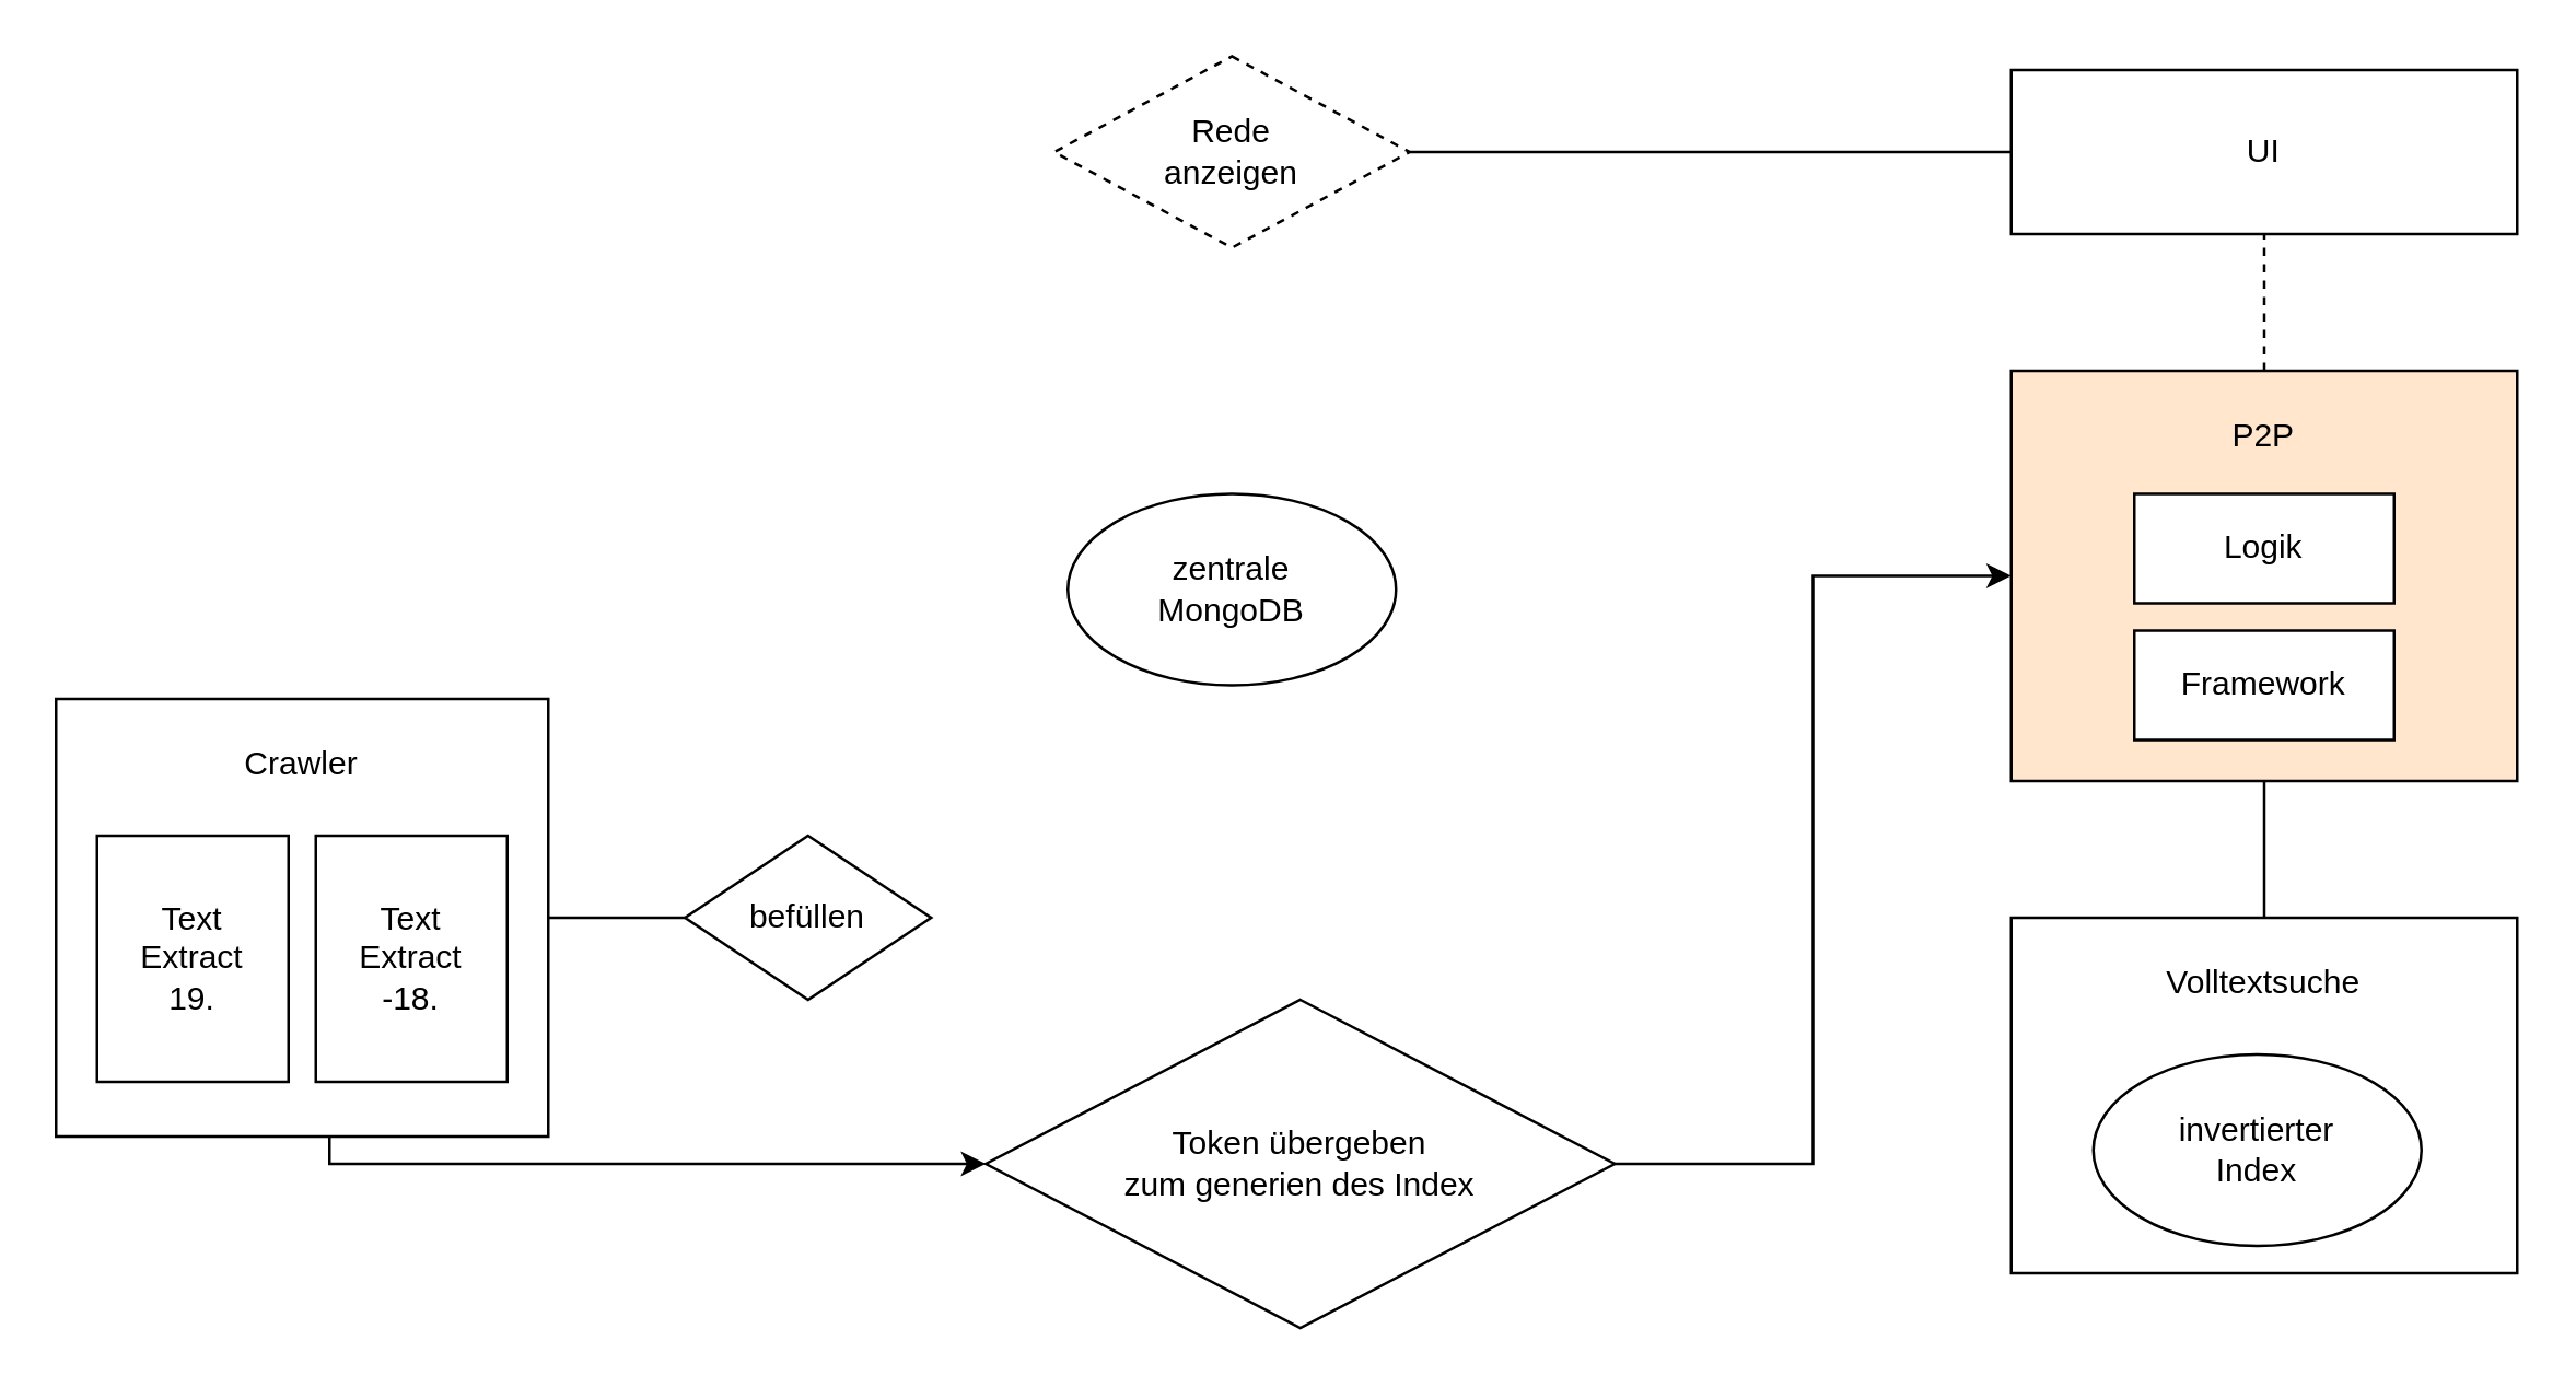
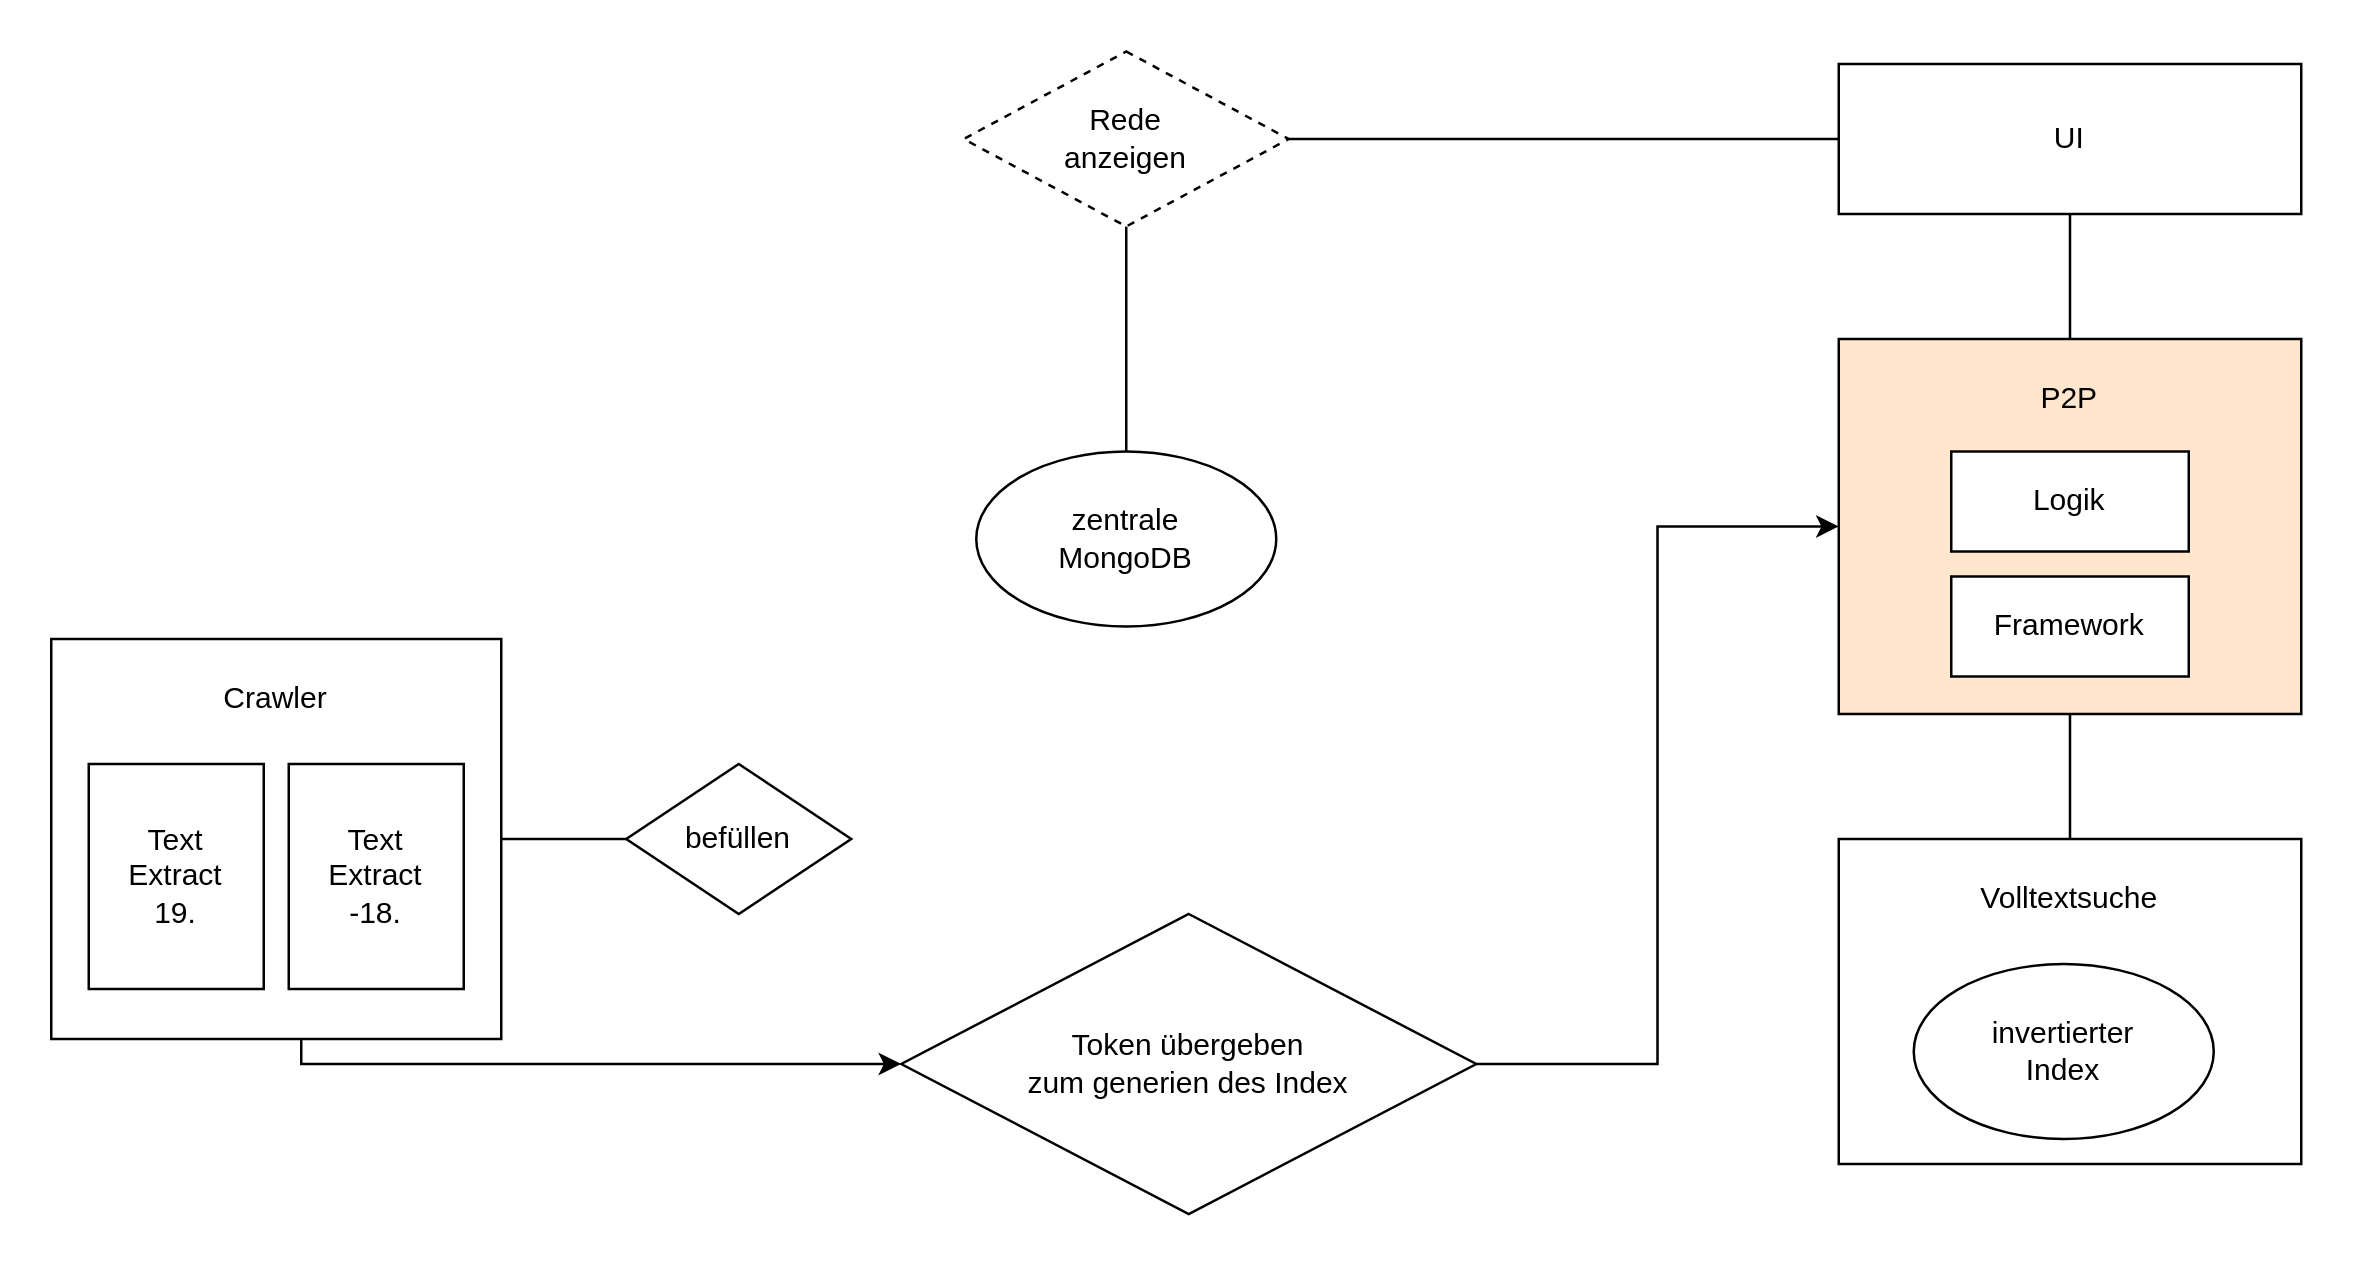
  <mxCell id="0" />
  <mxCell id="1" parent="0" />
  <mxCell id="2" value="" style="edgeStyle=orthogonalEdgeStyle;rounded=0;orthogonalLoop=1;jettySize=auto;html=1;endArrow=none;endFill=0;" parent="1" source="4" target="7" edge="1"><mxGeometry relative="1" as="geometry" /></mxCell>
  <mxCell id="3" style="edgeStyle=orthogonalEdgeStyle;rounded=0;orthogonalLoop=1;jettySize=auto;html=1;entryX=0;entryY=0.5;entryDx=0;entryDy=0;" edge="1" parent="1" source="4" target="21"><mxGeometry relative="1" as="geometry"><Array as="points"><mxPoint x="120" y="425" /></Array></mxGeometry></mxCell>
  <mxCell id="4" value="Crawler&lt;div style=&quot;text-align: justify&quot;&gt;&lt;/div&gt;" style="rounded=0;whiteSpace=wrap;html=1;verticalAlign=top;spacingTop=10;" parent="1" vertex="1"><mxGeometry x="20" y="255" width="180" height="160" as="geometry" /></mxCell>
  <mxCell id="5" value="Text&lt;br&gt;Extract&lt;br&gt;19." style="rounded=0;whiteSpace=wrap;html=1;" parent="1" vertex="1"><mxGeometry x="35" y="305" width="70" height="90" as="geometry" /></mxCell>
  <mxCell id="6" value="Text&lt;br&gt;Extract&lt;br&gt;-18." style="rounded=0;whiteSpace=wrap;html=1;" parent="1" vertex="1"><mxGeometry x="115" y="305" width="70" height="90" as="geometry" /></mxCell>
  <mxCell id="7" value="befüllen" style="rhombus;whiteSpace=wrap;html=1;" parent="1" vertex="1"><mxGeometry x="250" y="305" width="90" height="60" as="geometry" /></mxCell>
  <mxCell id="8" style="edgeStyle=orthogonalEdgeStyle;rounded=0;orthogonalLoop=1;jettySize=auto;html=1;entryX=0.5;entryY=1;entryDx=0;entryDy=0;endArrow=none;endFill=0;" parent="1" source="9" target="14" edge="1"><mxGeometry relative="1" as="geometry" /></mxCell>
  <mxCell id="9" value="Volltextsuche" style="rounded=0;whiteSpace=wrap;html=1;verticalAlign=top;spacingTop=10;" parent="1" vertex="1"><mxGeometry x="735" y="335" width="185" height="130" as="geometry" /></mxCell>
  <mxCell id="10" value="zentrale&lt;br&gt;MongoDB" style="ellipse;whiteSpace=wrap;html=1;" parent="1" vertex="1"><mxGeometry x="390" y="180" width="120" height="70" as="geometry" /></mxCell>
  <mxCell id="11" value="invertierter&lt;br&gt;Index" style="ellipse;whiteSpace=wrap;html=1;" parent="1" vertex="1"><mxGeometry x="765" y="385" width="120" height="70" as="geometry" /></mxCell>
  <mxCell id="12" value="UI" style="rounded=0;whiteSpace=wrap;html=1;" parent="1" vertex="1"><mxGeometry x="735" y="25" width="185" height="60" as="geometry" /></mxCell>
- <mxCell id="13" value="" style="edgeStyle=orthogonalEdgeStyle;rounded=0;orthogonalLoop=1;jettySize=auto;html=1;endArrow=none;endFill=0;dashed=1;" parent="1" source="14" target="12" edge="1"><mxGeometry relative="1" as="geometry" /></mxCell>
+ <mxCell id="13" value="" style="edgeStyle=orthogonalEdgeStyle;rounded=0;orthogonalLoop=1;jettySize=auto;html=1;endArrow=none;endFill=0;" parent="1" source="14" target="12" edge="1"><mxGeometry relative="1" as="geometry" /></mxCell>
  <mxCell id="14" value="P2P" style="rounded=0;whiteSpace=wrap;html=1;verticalAlign=top;spacingTop=10;fillColor=#ffe6cc;" parent="1" vertex="1"><mxGeometry x="735" y="135" width="185" height="150" as="geometry" /></mxCell>
  <mxCell id="15" value="Framework" style="rounded=0;whiteSpace=wrap;html=1;" parent="1" vertex="1"><mxGeometry x="780" y="230" width="95" height="40" as="geometry" /></mxCell>
  <mxCell id="16" value="Logik" style="rounded=0;whiteSpace=wrap;html=1;" parent="1" vertex="1"><mxGeometry x="780" y="180" width="95" height="40" as="geometry" /></mxCell>
  <mxCell id="17" style="edgeStyle=orthogonalEdgeStyle;rounded=0;orthogonalLoop=1;jettySize=auto;html=1;endArrow=none;endFill=0;" parent="1" source="19" target="12" edge="1"><mxGeometry relative="1" as="geometry" /></mxCell>
+ <mxCell id="18" style="edgeStyle=orthogonalEdgeStyle;rounded=0;orthogonalLoop=1;jettySize=auto;html=1;endArrow=none;endFill=0;" parent="1" source="19" target="10" edge="1"><mxGeometry relative="1" as="geometry" /></mxCell>
  <mxCell id="19" value="Rede&lt;br&gt;anzeigen" style="rhombus;whiteSpace=wrap;html=1;dashed=1;" parent="1" vertex="1"><mxGeometry x="385" y="20" width="130" height="70" as="geometry" /></mxCell>
  <mxCell id="20" style="edgeStyle=orthogonalEdgeStyle;rounded=0;orthogonalLoop=1;jettySize=auto;html=1;entryX=0;entryY=0.5;entryDx=0;entryDy=0;" edge="1" parent="1" source="21" target="14"><mxGeometry relative="1" as="geometry"><mxPoint x="650" y="305" as="targetPoint" /></mxGeometry></mxCell>
  <mxCell id="21" value="Token übergeben&lt;br&gt;zum generien des Index" style="rhombus;whiteSpace=wrap;html=1;" vertex="1" parent="1"><mxGeometry x="360" y="365" width="230" height="120" as="geometry" /></mxCell>
